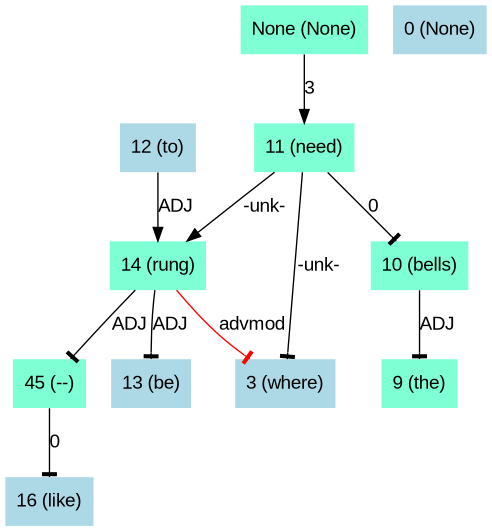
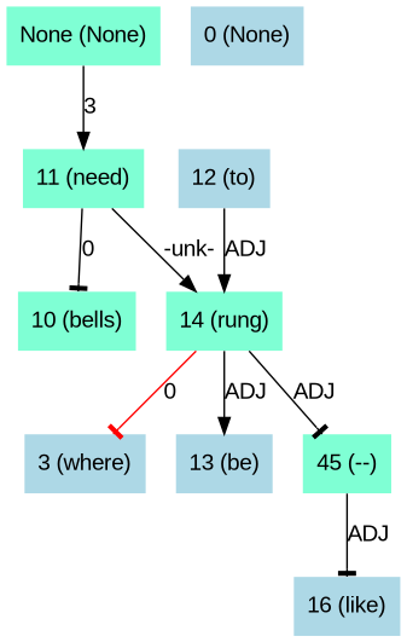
  digraph {
    fontname="Liberation Sans"
    node [fillcolor=aquamarine fontname="Liberation Sans" shape=plaintext style=filled]
    edge [arrowhead=tee dir=forward fontname="Liberation Sans"]
    n1 [label="None (None)"]
    n2 [label="11 (need)"]
    n3 [fillcolor=lightblue label="3 (where)"]
    n4 [label="14 (rung)"]
    n5 [label="10 (bells)"]
    n6 [fillcolor=lightblue label="13 (be)"]
    n7 [label="45 (--)"]
-   n8 [label="9 (the)"]
    n9 [fillcolor=lightblue label="0 (None)"]
    n10 [fillcolor=lightblue label="12 (to)"]
    n11 [fillcolor=lightblue label="16 (like)"]
    n1 -> n2 [arrowhead=normal label=3]
-   n2 -> n3 [label="-unk-"]
    n2 -> n4 [arrowhead=normal label="-unk-"]
    n2 -> n5 [label=0]
-   n4 -> n3 [color=red label=advmod]
-   n4 -> n6 [label=ADJ]
+   n4 -> n3 [color=red label=0]
+   n4 -> n6 [arrowhead=normal label=ADJ]
    n4 -> n7 [label=ADJ]
-   n5 -> n8 [label=ADJ]
-   n7 -> n11 [label=0]
+   n7 -> n11 [label=ADJ]
    n10 -> n4 [arrowhead=normal label=ADJ]
  }
